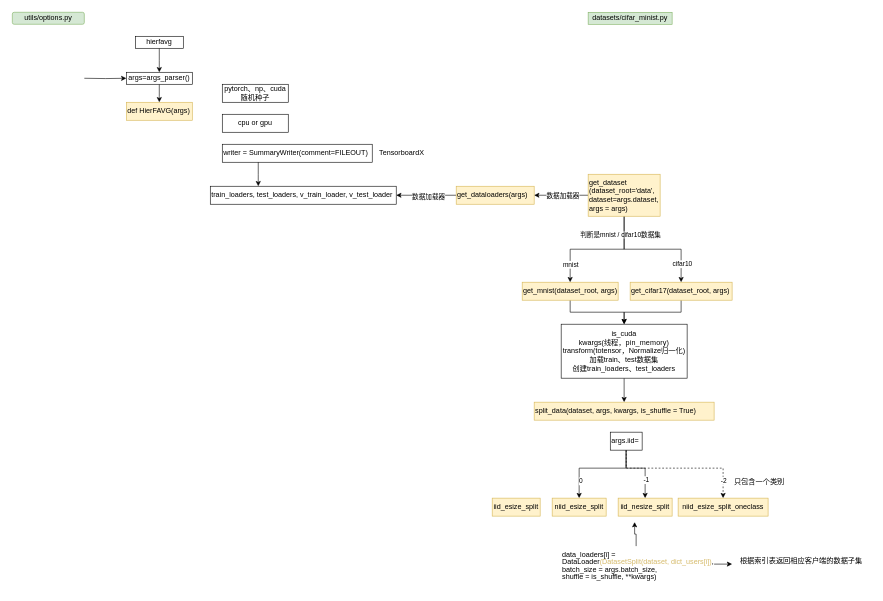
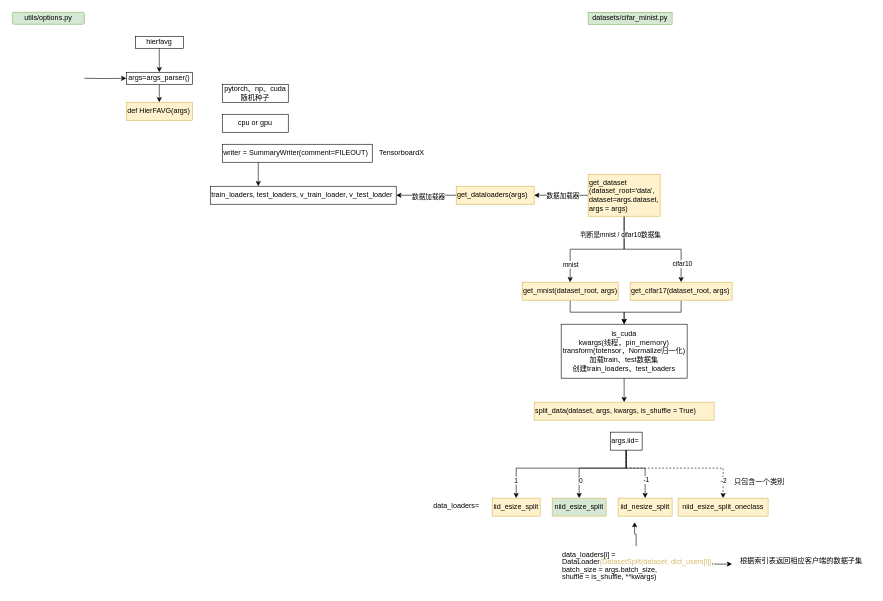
  <mxCell id="0" />
  <mxCell id="1" parent="0" />
  <mxCell id="2" style="edgeStyle=orthogonalEdgeStyle;rounded=0;orthogonalLoop=1;jettySize=auto;html=1;exitX=0.5;exitY=1;exitDx=0;exitDy=0;" edge="1" parent="1" source="3"><mxGeometry relative="1" as="geometry"><mxPoint x="265" y="120" as="targetPoint" /></mxGeometry></mxCell>
  <mxCell id="3" value="hierfavg" style="whiteSpace=wrap;html=1;" vertex="1" parent="1"><mxGeometry x="225" y="60" width="80" height="20" as="geometry" /></mxCell>
  <mxCell id="4" value="" style="edgeStyle=orthogonalEdgeStyle;rounded=0;orthogonalLoop=1;jettySize=auto;html=1;" edge="1" parent="1" source="5"><mxGeometry relative="1" as="geometry"><mxPoint x="265.034" y="170" as="targetPoint" /></mxGeometry></mxCell>
  <mxCell id="5" value="args=args_parser()" style="whiteSpace=wrap;html=1;" vertex="1" parent="1"><mxGeometry x="210" y="120" width="110" height="20" as="geometry" /></mxCell>
  <mxCell id="6" value="" style="edgeStyle=orthogonalEdgeStyle;rounded=0;orthogonalLoop=1;jettySize=auto;html=1;" edge="1" parent="1" target="5"><mxGeometry relative="1" as="geometry"><mxPoint x="140" y="130" as="sourcePoint" /></mxGeometry></mxCell>
  <mxCell id="7" value="&lt;span style=&quot;text-align: left;&quot;&gt;utils/options.py&lt;/span&gt;" style="whiteSpace=wrap;html=1;fillColor=#d5e8d4;strokeColor=#82b366;rounded=1;" vertex="1" parent="1"><mxGeometry x="20" width="120" height="20" as="geometry" y="20" /></mxCell>
  <mxCell id="8" value="def HierFAVG(args)" style="text;whiteSpace=wrap;html=1;fillColor=#fff2cc;strokeColor=#d6b656;" vertex="1" parent="1"><mxGeometry x="210" y="170" width="110" height="30" as="geometry" /></mxCell>
  <mxCell id="9" value="pytorch、np、cuda 随机种子" style="whiteSpace=wrap;html=1;" vertex="1" parent="1"><mxGeometry x="370" y="140" width="110" height="30" as="geometry" /></mxCell>
  <mxCell id="10" value="cpu or gpu" style="whiteSpace=wrap;html=1;" vertex="1" parent="1"><mxGeometry x="370" y="190" width="110" height="30" as="geometry" /></mxCell>
  <mxCell id="11" value="" style="edgeStyle=orthogonalEdgeStyle;rounded=0;orthogonalLoop=1;jettySize=auto;html=1;" edge="1" parent="1" source="12"><mxGeometry relative="1" as="geometry"><mxPoint x="430" y="310" as="targetPoint" /><Array as="points"><mxPoint x="430" y="290" /><mxPoint x="430" y="290" /></Array></mxGeometry></mxCell>
  <mxCell id="12" value="writer = SummaryWriter(comment=FILEOUT)" style="text;whiteSpace=wrap;html=1;strokeColor=default;" vertex="1" parent="1"><mxGeometry x="370" y="240" width="250" height="30" as="geometry" /></mxCell>
  <mxCell id="13" value="TensorboardX" style="text;whiteSpace=wrap;html=1;" vertex="1" parent="1"><mxGeometry x="630" y="240" width="80" height="20" as="geometry" /></mxCell>
  <mxCell id="14" value="train_loaders, test_loaders, v_train_loader, v_test_loader&lt;div&gt;&lt;br&gt;&lt;/div&gt;" style="text;whiteSpace=wrap;html=1;strokeColor=default;" vertex="1" parent="1"><mxGeometry x="350" y="310" width="310" height="30" as="geometry" /></mxCell>
  <mxCell id="15" value="" style="edgeStyle=orthogonalEdgeStyle;rounded=0;orthogonalLoop=1;jettySize=auto;html=1;" edge="1" parent="1" source="17" target="14"><mxGeometry relative="1" as="geometry" /></mxCell>
  <mxCell id="16" value="数据加载器" style="edgeLabel;html=1;align=center;verticalAlign=middle;resizable=0;points=[];" vertex="1" connectable="0" parent="15"><mxGeometry x="-0.061" y="2" relative="1" as="geometry"><mxPoint as="offset" /></mxGeometry></mxCell>
  <mxCell id="17" value="&lt;span style=&quot;forced-color-adjust: none; color: rgb(0, 0, 0); font-family: Helvetica; font-size: 12px; font-style: normal; font-variant-ligatures: normal; font-variant-caps: normal; font-weight: 400; letter-spacing: normal; orphans: 2; text-align: left; text-indent: 0px; text-transform: none; widows: 2; word-spacing: 0px; -webkit-text-stroke-width: 0px; white-space: normal; background-color: initial; text-decoration-thickness: initial; text-decoration-style: initial; text-decoration-color: initial;&quot;&gt;get_dataloaders(args)&lt;/span&gt;" style="text;whiteSpace=wrap;html=1;fillColor=#fff2cc;strokeColor=#d6b656;" vertex="1" parent="1"><mxGeometry x="760" y="310" width="130" height="30" as="geometry" /></mxCell>
  <mxCell id="18" value="&lt;span style=&quot;text-align: left;&quot;&gt;datasets/cifar_minist.py&lt;/span&gt;" style="rounded=0;whiteSpace=wrap;html=1;fillColor=#d5e8d4;strokeColor=#82b366;" vertex="1" parent="1"><mxGeometry x="980" width="140" height="20" as="geometry" y="20" /></mxCell>
  <mxCell id="19" value="" style="edgeStyle=orthogonalEdgeStyle;rounded=0;orthogonalLoop=1;jettySize=auto;html=1;" edge="1" parent="1" source="26" target="17"><mxGeometry relative="1" as="geometry" /></mxCell>
  <mxCell id="20" value="数据加载器" style="edgeLabel;html=1;align=center;verticalAlign=middle;resizable=0;points=[];" vertex="1" connectable="0" parent="19"><mxGeometry x="-0.052" relative="1" as="geometry"><mxPoint as="offset" /></mxGeometry></mxCell>
  <mxCell id="21" value="" style="edgeStyle=orthogonalEdgeStyle;rounded=0;orthogonalLoop=1;jettySize=auto;html=1;" edge="1" parent="1" source="26" target="28"><mxGeometry relative="1" as="geometry" /></mxCell>
  <mxCell id="22" value="判断是mnist / cifar10数据集" style="edgeLabel;html=1;align=center;verticalAlign=middle;resizable=0;points=[];" vertex="1" connectable="0" parent="21"><mxGeometry x="-0.239" y="-1" relative="1" as="geometry"><mxPoint x="14" y="-24" as="offset" /></mxGeometry></mxCell>
  <mxCell id="23" value="mnist" style="edgeLabel;html=1;align=center;verticalAlign=middle;resizable=0;points=[];" vertex="1" connectable="0" parent="21"><mxGeometry x="0.533" relative="1" as="geometry"><mxPoint y="17" as="offset" /></mxGeometry></mxCell>
  <mxCell id="24" style="edgeStyle=orthogonalEdgeStyle;rounded=0;orthogonalLoop=1;jettySize=auto;html=1;" edge="1" parent="1" source="26" target="30"><mxGeometry relative="1" as="geometry" /></mxCell>
  <mxCell id="25" value="cifar10" style="edgeLabel;html=1;align=center;verticalAlign=middle;resizable=0;points=[];" vertex="1" connectable="0" parent="24"><mxGeometry x="0.696" y="1" relative="1" as="geometry"><mxPoint as="offset" /></mxGeometry></mxCell>
  <mxCell id="26" value="get_dataset&lt;div&gt;(dataset_root='data',&lt;br&gt;dataset=args.dataset,&lt;br&gt;args = args)&lt;/div&gt;" style="text;whiteSpace=wrap;html=1;fillColor=#fff2cc;strokeColor=#d6b656;" vertex="1" parent="1"><mxGeometry x="980" y="290" width="120" height="70" as="geometry" /></mxCell>
  <mxCell id="27" style="edgeStyle=orthogonalEdgeStyle;rounded=0;orthogonalLoop=1;jettySize=auto;html=1;entryX=0.5;entryY=0;entryDx=0;entryDy=0;" edge="1" parent="1" source="28" target="32"><mxGeometry relative="1" as="geometry" /></mxCell>
  <mxCell id="28" value="&lt;div&gt;get_mnist(dataset_root, args)&lt;br&gt;&lt;/div&gt;" style="whiteSpace=wrap;html=1;align=left;verticalAlign=top;fillColor=#fff2cc;strokeColor=#d6b656;gradientColor=none;" vertex="1" parent="1"><mxGeometry x="870" y="470" width="160" height="30" as="geometry" /></mxCell>
  <mxCell id="29" style="edgeStyle=orthogonalEdgeStyle;rounded=0;orthogonalLoop=1;jettySize=auto;html=1;entryX=0.5;entryY=0;entryDx=0;entryDy=0;" edge="1" parent="1" source="30" target="32"><mxGeometry relative="1" as="geometry"><mxPoint x="1050" y="540" as="targetPoint" /></mxGeometry></mxCell>
  <mxCell id="30" value="&lt;div&gt;get_cifar17(dataset_root, args)&lt;br&gt;&lt;/div&gt;" style="whiteSpace=wrap;html=1;align=left;verticalAlign=top;fillColor=#fff2cc;strokeColor=#d6b656;gradientColor=none;" vertex="1" parent="1"><mxGeometry x="1050" y="470" width="170" height="30" as="geometry" /></mxCell>
  <mxCell id="31" value="" style="edgeStyle=orthogonalEdgeStyle;rounded=0;orthogonalLoop=1;jettySize=auto;html=1;" edge="1" parent="1" source="32" target="33"><mxGeometry relative="1" as="geometry" /></mxCell>
  <mxCell id="32" value="is_cuda&lt;div&gt;kwargs(线程，&lt;span style=&quot;background-color: rgb(255, 255, 255); color: rgb(6, 6, 7); letter-spacing: 0.25px; text-align: justify; white-space-collapse: preserve;&quot;&gt;&lt;font&gt;pin_memory&lt;/font&gt;&lt;/span&gt;&lt;span style=&quot;background-color: initial;&quot;&gt;)&lt;/span&gt;&lt;/div&gt;&lt;div&gt;&lt;span style=&quot;background-color: initial;&quot;&gt;transform(totensor，Normalize归一化)&lt;/span&gt;&lt;/div&gt;&lt;div&gt;&lt;span style=&quot;background-color: initial;&quot;&gt;加载train、test数据集&lt;/span&gt;&lt;/div&gt;&lt;div&gt;&lt;span style=&quot;background-color: initial;&quot;&gt;创建&lt;/span&gt;&lt;span style=&quot;text-align: left; background-color: initial;&quot;&gt;train_loaders、&lt;/span&gt;&lt;span style=&quot;text-align: left; background-color: initial;&quot;&gt;test_loaders&lt;/span&gt;&lt;/div&gt;" style="rounded=0;whiteSpace=wrap;html=1;" vertex="1" parent="1"><mxGeometry x="935" y="540" width="210" height="90" as="geometry" /></mxCell>
  <mxCell id="33" value="split_data(dataset, args, kwargs, is_shuffle = True)" style="text;whiteSpace=wrap;html=1;strokeColor=#d6b656;fillColor=#fff2cc;" vertex="1" parent="1"><mxGeometry x="890" y="670" width="300" height="30" as="geometry" /></mxCell>
+ <mxCell id="34" style="edgeStyle=orthogonalEdgeStyle;rounded=0;orthogonalLoop=1;jettySize=auto;html=1;entryX=0.5;entryY=0;entryDx=0;entryDy=0;" edge="1" parent="1" source="42" target="43"><mxGeometry relative="1" as="geometry"><Array as="points"><mxPoint x="1043" y="780" /><mxPoint x="860" y="780" /></Array></mxGeometry></mxCell>
+ <mxCell id="35" value="1" style="edgeLabel;html=1;align=center;verticalAlign=middle;resizable=0;points=[];" vertex="1" connectable="0" parent="34"><mxGeometry x="0.773" y="-1" relative="1" as="geometry"><mxPoint as="offset" /></mxGeometry></mxCell>
  <mxCell id="36" style="edgeStyle=orthogonalEdgeStyle;rounded=0;orthogonalLoop=1;jettySize=auto;html=1;" edge="1" parent="1" target="44"><mxGeometry relative="1" as="geometry"><mxPoint x="1043" y="750" as="sourcePoint" /><Array as="points"><mxPoint x="1043" y="780" /><mxPoint x="965" y="780" /></Array></mxGeometry></mxCell>
  <mxCell id="37" value="0" style="edgeLabel;html=1;align=center;verticalAlign=middle;resizable=0;points=[];" vertex="1" connectable="0" parent="36"><mxGeometry x="0.638" y="2" relative="1" as="geometry"><mxPoint as="offset" /></mxGeometry></mxCell>
  <mxCell id="38" style="edgeStyle=orthogonalEdgeStyle;rounded=0;orthogonalLoop=1;jettySize=auto;html=1;entryX=0.5;entryY=0;entryDx=0;entryDy=0;" edge="1" parent="1" source="42" target="46"><mxGeometry relative="1" as="geometry"><Array as="points"><mxPoint x="1043" y="780" /><mxPoint x="1075" y="780" /></Array></mxGeometry></mxCell>
  <mxCell id="39" value="-1" style="edgeLabel;html=1;align=center;verticalAlign=middle;resizable=0;points=[];" vertex="1" connectable="0" parent="38"><mxGeometry x="0.451" y="1" relative="1" as="geometry"><mxPoint as="offset" /></mxGeometry></mxCell>
  <mxCell id="40" style="edgeStyle=orthogonalEdgeStyle;rounded=0;orthogonalLoop=1;jettySize=auto;html=1;dashed=1;" edge="1" parent="1" source="42" target="45"><mxGeometry relative="1" as="geometry"><Array as="points"><mxPoint x="1043" y="780" /><mxPoint x="1205" y="780" /></Array></mxGeometry></mxCell>
  <mxCell id="41" value="-2" style="edgeLabel;html=1;align=center;verticalAlign=middle;resizable=0;points=[];" vertex="1" connectable="0" parent="40"><mxGeometry x="0.752" relative="1" as="geometry"><mxPoint as="offset" /></mxGeometry></mxCell>
  <mxCell id="42" value="args.iid=" style="whiteSpace=wrap;html=1;align=left;verticalAlign=top;movable=1;resizable=1;rotatable=1;deletable=1;editable=1;locked=0;connectable=1;strokeColor=default;" vertex="1" parent="1"><mxGeometry x="1016.88" y="720" width="53.12" height="30" as="geometry" /></mxCell>
  <mxCell id="43" value="iid_esize_split" style="whiteSpace=wrap;html=1;fillColor=#fff2cc;strokeColor=#d6b656;" vertex="1" parent="1"><mxGeometry x="820" y="830" width="80" height="30" as="geometry" /></mxCell>
- <mxCell id="44" value="niid_esize_split" style="whiteSpace=wrap;html=1;fillColor=#fff2cc;strokeColor=#d6b656;" vertex="1" parent="1"><mxGeometry x="920" y="830" width="90" height="30" as="geometry" /></mxCell>
+ <mxCell id="44" value="niid_esize_split" style="whiteSpace=wrap;html=1;fillColor=#d5e8d4;strokeColor=#d6b656;" vertex="1" parent="1"><mxGeometry x="920" y="830" width="90" height="30" as="geometry" /></mxCell>
  <mxCell id="45" value="niid_esize_split_oneclass" style="whiteSpace=wrap;html=1;fillColor=#fff2cc;strokeColor=#d6b656;" vertex="1" parent="1"><mxGeometry x="1130" y="830" width="150" height="30" as="geometry" /></mxCell>
  <mxCell id="46" value="iid_nesize_split" style="whiteSpace=wrap;html=1;fillColor=#fff2cc;strokeColor=#d6b656;" vertex="1" parent="1"><mxGeometry x="1030" y="830" width="90" height="30" as="geometry" /></mxCell>
  <mxCell id="47" value="只包含一个类别" style="text;html=1;align=center;verticalAlign=middle;resizable=0;points=[];autosize=1;strokeColor=none;fillColor=none;" vertex="1" parent="1"><mxGeometry x="1210" y="788" width="110" height="30" as="geometry" /></mxCell>
+ <mxCell id="48" value="data_loaders=" style="text;html=1;align=center;verticalAlign=middle;resizable=0;points=[];autosize=1;strokeColor=none;fillColor=none;" vertex="1" parent="1"><mxGeometry x="710" y="828" width="100" height="30" as="geometry" /></mxCell>
  <mxCell id="49" value="" style="edgeStyle=orthogonalEdgeStyle;rounded=0;orthogonalLoop=1;jettySize=auto;html=1;" edge="1" parent="1" source="50"><mxGeometry relative="1" as="geometry"><mxPoint x="1050.004" y="920" as="sourcePoint" /><mxPoint x="1057.48" y="870" as="targetPoint" /><Array as="points"><mxPoint x="1060" y="890" /><mxPoint x="1058" y="890" /></Array></mxGeometry></mxCell>
  <mxCell id="50" value="data_loaders[i] =&amp;nbsp;&lt;div style=&quot;line-height: 100%;&quot;&gt;DataLoader&lt;font color=&quot;#d5b968&quot;&gt;(DatasetSplit(dataset, dict_users[i])&lt;/font&gt;,&lt;br&gt;                                    batch_size = args.batch_size,&lt;br&gt;                                    shuffle = is_shuffle, **kwargs)&lt;/div&gt;" style="text;whiteSpace=wrap;html=1;" vertex="1" parent="1"><mxGeometry x="935" y="910" width="265" height="70" as="geometry" /></mxCell>
  <mxCell id="51" value="" style="endArrow=classic;html=1;rounded=0;" edge="1" parent="1"><mxGeometry width="50" height="50" relative="1" as="geometry"><mxPoint x="1190" y="940" as="sourcePoint" /><mxPoint x="1220" y="940" as="targetPoint" /></mxGeometry></mxCell>
  <mxCell id="52" value="根据索引表返回相应客户端的数据子集" style="text;html=1;align=center;verticalAlign=middle;resizable=0;points=[];autosize=1;strokeColor=none;fillColor=none;" vertex="1" parent="1"><mxGeometry x="1220" y="920" width="230" height="30" as="geometry" /></mxCell>
